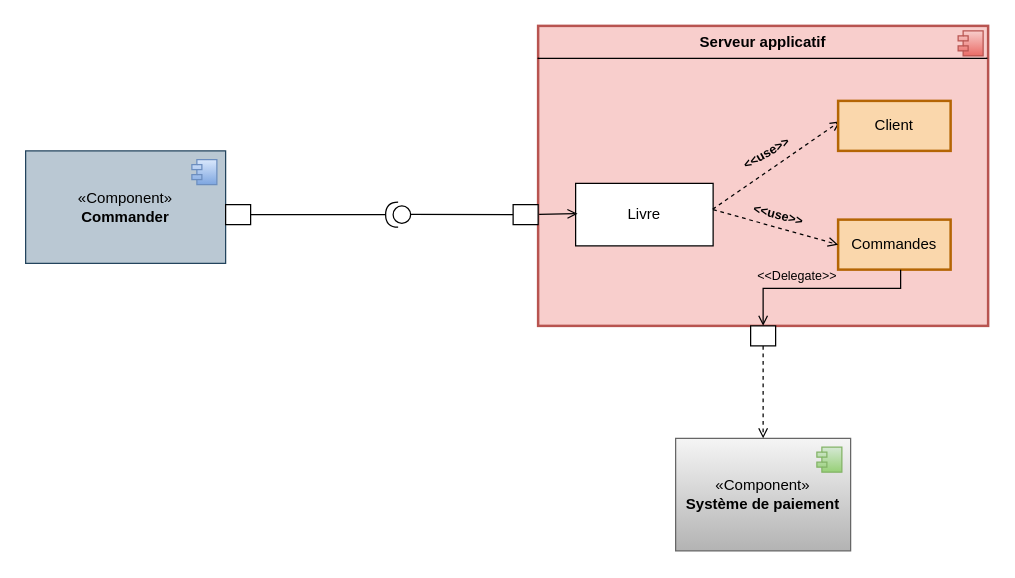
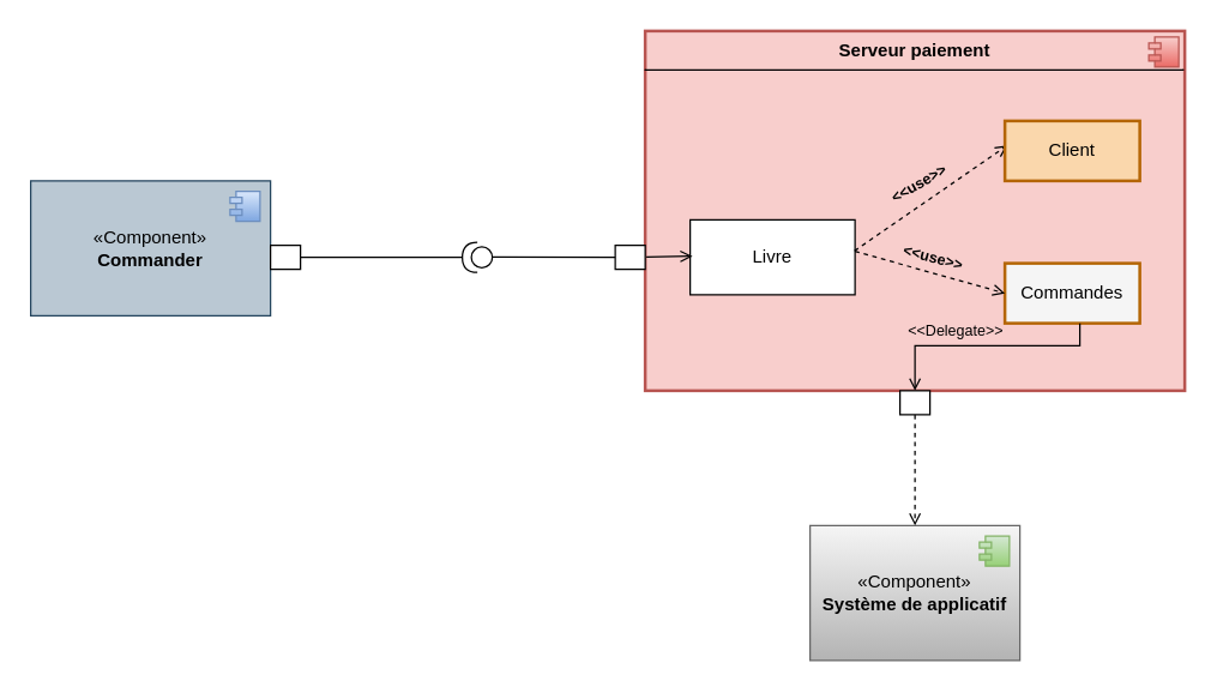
  <mxCell id="0" />
  <mxCell id="1" parent="0" />
  <mxCell id="2" value="«Component»&lt;br&gt;&lt;b&gt;Commander&lt;/b&gt;" style="html=1;dropTarget=0;whiteSpace=wrap;fillColor=#bac8d3;strokeColor=#23445d;" vertex="1" parent="1"><mxGeometry x="20" y="120" width="160" height="90" as="geometry" /></mxCell>
  <mxCell id="3" value="" style="shape=module;jettyWidth=8;jettyHeight=4;fillColor=#dae8fc;strokeColor=#6c8ebf;gradientColor=#7ea6e0;" vertex="1" parent="2"><mxGeometry x="1" width="20" height="20" relative="1" as="geometry"><mxPoint x="-27" y="7" as="offset" /></mxGeometry></mxCell>
  <mxCell id="4" value="" style="shape=providedRequiredInterface;html=1;verticalLabelPosition=bottom;sketch=0;flipH=1;" vertex="1" parent="1"><mxGeometry x="308" y="161" width="20" height="20" as="geometry" /></mxCell>
- <mxCell id="5" value="&lt;p style=&quot;margin:0px;margin-top:6px;text-align:center;&quot;&gt;&lt;b&gt;Serveur applicatif&lt;/b&gt;&lt;/p&gt;&lt;hr size=&quot;1&quot; style=&quot;border-style:solid;&quot;&gt;&lt;p style=&quot;margin:0px;margin-left:8px;&quot;&gt;&lt;br&gt;&lt;/p&gt;" style="align=left;overflow=fill;html=1;dropTarget=0;whiteSpace=wrap;strokeWidth=2;fillColor=#f8cecc;strokeColor=#b85450;" vertex="1" parent="1"><mxGeometry x="430" y="20" width="360" height="240" as="geometry" /></mxCell>
+ <mxCell id="5" value="&lt;p style=&quot;margin:0px;margin-top:6px;text-align:center;&quot;&gt;&lt;b&gt;Serveur paiement&lt;/b&gt;&lt;/p&gt;&lt;hr size=&quot;1&quot; style=&quot;border-style:solid;&quot;&gt;&lt;p style=&quot;margin:0px;margin-left:8px;&quot;&gt;&lt;br&gt;&lt;/p&gt;" style="align=left;overflow=fill;html=1;dropTarget=0;whiteSpace=wrap;strokeWidth=2;fillColor=#f8cecc;strokeColor=#b85450;" vertex="1" parent="1"><mxGeometry x="430" y="20" width="360" height="240" as="geometry" /></mxCell>
  <mxCell id="6" value="" style="shape=component;jettyWidth=8;jettyHeight=4;fillColor=#f8cecc;strokeColor=#b85450;gradientColor=#ea6b66;" vertex="1" parent="5"><mxGeometry x="1" width="20" height="20" relative="1" as="geometry"><mxPoint x="-24" y="4" as="offset" /></mxGeometry></mxCell>
  <mxCell id="7" value="Livre" style="html=1;whiteSpace=wrap;" vertex="1" parent="1"><mxGeometry x="460" y="146" width="110" height="50" as="geometry" /></mxCell>
  <mxCell id="8" value="" style="html=1;rounded=0;flipH=0;" vertex="1" parent="1"><mxGeometry x="410" y="163" width="20" height="16" as="geometry" /></mxCell>
  <mxCell id="9" value="" style="endArrow=open;html=1;rounded=0;align=center;verticalAlign=bottom;dashed=1;endFill=0;labelBackgroundColor=none;exitX=1.024;exitY=0.414;exitDx=0;exitDy=0;exitPerimeter=0;entryX=0.019;entryY=0.407;entryDx=0;entryDy=0;entryPerimeter=0;" edge="1" parent="1" target="11"><mxGeometry relative="1" as="geometry"><mxPoint x="569.64" y="166.7" as="sourcePoint" /><mxPoint x="737" y="156" as="targetPoint" /></mxGeometry></mxCell>
  <mxCell id="10" value="&lt;font style=&quot;font-size: 10px;&quot;&gt;&lt;b&gt;&amp;lt;&amp;lt;use&amp;gt;&amp;gt;&lt;/b&gt;&lt;/font&gt;" style="resizable=0;html=1;align=center;verticalAlign=top;labelBackgroundColor=none;rotation=-30;" connectable="0" vertex="1" parent="9"><mxGeometry relative="1" as="geometry"><mxPoint x="-16" y="-21" as="offset" /></mxGeometry></mxCell>
  <mxCell id="11" value="Client" style="html=1;whiteSpace=wrap;fillColor=#fad7ac;strokeColor=#b46504;strokeWidth=2;" vertex="1" parent="1"><mxGeometry x="670" y="80" width="90" height="40" as="geometry" /></mxCell>
- <mxCell id="12" value="Commandes" style="html=1;whiteSpace=wrap;fillColor=#fad7ac;strokeColor=#b46504;strokeWidth=2;" vertex="1" parent="1"><mxGeometry x="670" y="175" width="90" height="40" as="geometry" /></mxCell>
+ <mxCell id="12" value="Commandes" style="html=1;whiteSpace=wrap;fillColor=#f5f5f5;strokeColor=#b46504;strokeWidth=2;" vertex="1" parent="1"><mxGeometry x="670" y="175" width="90" height="40" as="geometry" /></mxCell>
  <mxCell id="13" value="" style="endArrow=open;html=1;rounded=0;align=center;verticalAlign=bottom;dashed=1;endFill=0;labelBackgroundColor=none;entryX=0;entryY=0.5;entryDx=0;entryDy=0;" edge="1" parent="1" target="12"><mxGeometry relative="1" as="geometry"><mxPoint x="570" y="167" as="sourcePoint" /><mxPoint x="682" y="106" as="targetPoint" /></mxGeometry></mxCell>
  <mxCell id="14" value="" style="endArrow=open;html=1;rounded=0;entryX=0.014;entryY=0.425;entryDx=0;entryDy=0;entryPerimeter=0;exitX=1.027;exitY=0.392;exitDx=0;exitDy=0;exitPerimeter=0;endFill=0;" edge="1" parent="1"><mxGeometry width="50" height="50" relative="1" as="geometry"><mxPoint x="430.81" y="170.76" as="sourcePoint" /><mxPoint x="461.54" y="170.25" as="targetPoint" /></mxGeometry></mxCell>
- <mxCell id="15" value="«Component»&lt;br&gt;&lt;b&gt;Système de paiement&lt;/b&gt;" style="html=1;dropTarget=0;whiteSpace=wrap;fillColor=#f5f5f5;gradientColor=#b3b3b3;strokeColor=#666666;" vertex="1" parent="1"><mxGeometry x="540" y="350" width="140" height="90" as="geometry" /></mxCell>
+ <mxCell id="15" value="«Component»&lt;br&gt;&lt;b&gt;Système de applicatif&lt;/b&gt;" style="html=1;dropTarget=0;whiteSpace=wrap;fillColor=#f5f5f5;gradientColor=#b3b3b3;strokeColor=#666666;" vertex="1" parent="1"><mxGeometry x="540" y="350" width="140" height="90" as="geometry" /></mxCell>
  <mxCell id="16" value="" style="shape=module;jettyWidth=8;jettyHeight=4;fillColor=#d5e8d4;gradientColor=#97d077;strokeColor=#82b366;" vertex="1" parent="15"><mxGeometry x="1" width="20" height="20" relative="1" as="geometry"><mxPoint x="-27" y="7" as="offset" /></mxGeometry></mxCell>
  <mxCell id="17" value="" style="endArrow=open;html=1;rounded=0;align=center;verticalAlign=bottom;dashed=1;endFill=0;labelBackgroundColor=none;exitX=0.5;exitY=1;exitDx=0;exitDy=0;entryX=0.5;entryY=0;entryDx=0;entryDy=0;" edge="1" parent="1" source="18" target="15"><mxGeometry relative="1" as="geometry"><mxPoint x="570" y="342" as="sourcePoint" /><mxPoint x="610" y="334" as="targetPoint" /></mxGeometry></mxCell>
  <mxCell id="18" value="" style="html=1;rounded=0;flipH=0;" vertex="1" parent="1"><mxGeometry x="600" y="260" width="20" height="16" as="geometry" /></mxCell>
  <mxCell id="19" value="" style="endArrow=open;html=1;rounded=0;entryX=0.5;entryY=0;entryDx=0;entryDy=0;endFill=0;" edge="1" parent="1" target="18"><mxGeometry width="50" height="50" relative="1" as="geometry"><mxPoint x="720" y="215" as="sourcePoint" /><mxPoint x="630.73" y="230" as="targetPoint" /><Array as="points"><mxPoint x="720" y="230" /><mxPoint x="610" y="230" /></Array></mxGeometry></mxCell>
  <mxCell id="20" value="" style="html=1;rounded=0;flipH=0;" vertex="1" parent="1"><mxGeometry x="180" y="163" width="20" height="16" as="geometry" /></mxCell>
  <mxCell id="21" value="" style="endArrow=none;html=1;rounded=0;exitX=1;exitY=0.5;exitDx=0;exitDy=0;entryX=1;entryY=0.5;entryDx=0;entryDy=0;entryPerimeter=0;" edge="1" parent="1" source="20" target="4"><mxGeometry width="50" height="50" relative="1" as="geometry"><mxPoint x="250" y="213" as="sourcePoint" /><mxPoint x="300" y="163" as="targetPoint" /></mxGeometry></mxCell>
  <mxCell id="22" value="" style="endArrow=none;html=1;rounded=0;exitX=1;exitY=0.5;exitDx=0;exitDy=0;" edge="1" parent="1"><mxGeometry width="50" height="50" relative="1" as="geometry"><mxPoint x="328" y="170.81" as="sourcePoint" /><mxPoint x="410" y="171" as="targetPoint" /></mxGeometry></mxCell>
  <mxCell id="23" value="&lt;font style=&quot;font-size: 10px;&quot;&gt;&amp;lt;&amp;lt;Delegate&amp;gt;&amp;gt;&lt;/font&gt;" style="resizable=0;html=1;align=center;verticalAlign=top;labelBackgroundColor=none;fillColor=#bac8d3;" connectable="0" vertex="1" parent="1"><mxGeometry x="636.005" y="205.996" as="geometry" /></mxCell>
  <mxCell id="24" value="&lt;font style=&quot;font-size: 10px;&quot;&gt;&lt;b&gt;&amp;lt;&amp;lt;use&amp;gt;&amp;gt;&lt;/b&gt;&lt;/font&gt;" style="resizable=0;html=1;align=center;verticalAlign=top;labelBackgroundColor=none;rotation=15;direction=south;" connectable="0" vertex="1" parent="1"><mxGeometry x="625.005" y="156.996" as="geometry" /></mxCell>
